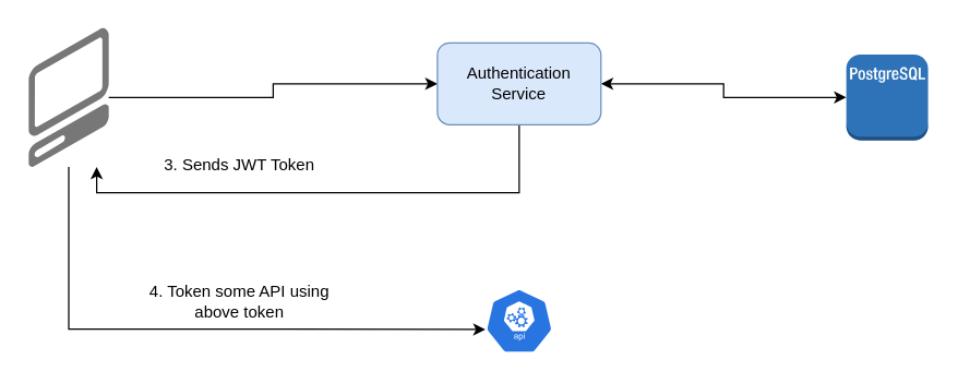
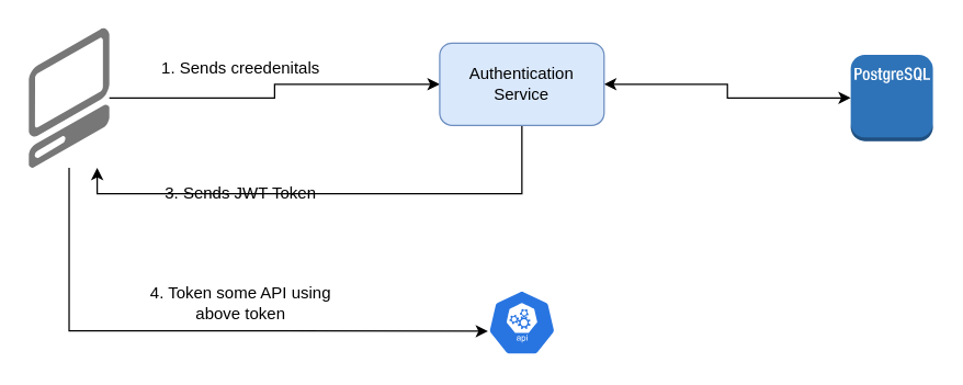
  <mxCell id="0" />
  <mxCell id="1" parent="0" />
  <mxCell id="2" value="" style="edgeStyle=orthogonalEdgeStyle;rounded=0;orthogonalLoop=1;jettySize=auto;html=1;entryX=0;entryY=0.5;entryDx=0;entryDy=0;" edge="1" parent="1" source="4" target="12"><mxGeometry relative="1" as="geometry"><mxPoint x="220" y="71" as="targetPoint" /></mxGeometry></mxCell>
  <mxCell id="3" style="edgeStyle=orthogonalEdgeStyle;rounded=0;orthogonalLoop=1;jettySize=auto;html=1;entryX=0.005;entryY=0.63;entryDx=0;entryDy=0;entryPerimeter=0;startArrow=none;startFill=0;" edge="1" parent="1" source="4" target="10"><mxGeometry relative="1" as="geometry"><Array as="points"><mxPoint x="50" y="241" /><mxPoint x="210" y="241" /></Array></mxGeometry></mxCell>
  <mxCell id="4" value="" style="verticalLabelPosition=bottom;html=1;verticalAlign=top;strokeWidth=1;align=center;outlineConnect=0;dashed=0;outlineConnect=0;shape=mxgraph.aws3d.client;aspect=fixed;strokeColor=none;fillColor=#777777;rotation=0;flipH=1;" vertex="1" parent="1"><mxGeometry x="20" y="20" width="58.85" height="102" as="geometry" /></mxCell>
  <mxCell id="5" value="" style="outlineConnect=0;dashed=0;verticalLabelPosition=bottom;verticalAlign=top;align=center;html=1;shape=mxgraph.aws3.postgre_sql_instance;fillColor=#2E73B8;gradientColor=none;" vertex="1" parent="1"><mxGeometry x="620" y="39.5" width="60" height="63" as="geometry" /></mxCell>
+ <mxCell id="6" value="1. Sends creedenitals" style="text;html=1;strokeColor=none;fillColor=none;align=center;verticalAlign=middle;whiteSpace=wrap;rounded=0;" vertex="1" parent="1"><mxGeometry x="100" y="39.5" width="150" height="20" as="geometry" /></mxCell>
  <mxCell id="7" style="edgeStyle=orthogonalEdgeStyle;rounded=0;orthogonalLoop=1;jettySize=auto;html=1;startArrow=classic;startFill=1;" edge="1" parent="1" source="12" target="5"><mxGeometry relative="1" as="geometry" /></mxCell>
  <mxCell id="8" style="edgeStyle=orthogonalEdgeStyle;rounded=0;orthogonalLoop=1;jettySize=auto;html=1;startArrow=none;startFill=0;" edge="1" parent="1" source="12" target="4"><mxGeometry relative="1" as="geometry"><Array as="points"><mxPoint x="380" y="141" /><mxPoint x="70" y="141" /></Array></mxGeometry></mxCell>
- <mxCell id="9" value="3. Sends JWT Token" style="text;html=1;strokeColor=none;fillColor=none;align=center;verticalAlign=middle;whiteSpace=wrap;rounded=0;" vertex="1" parent="1"><mxGeometry x="100" y="111" width="150" height="20" as="geometry" /></mxCell>
+ <mxCell id="9" value="3. Sends JWT Token" style="text;html=1;strokeColor=none;fillColor=none;align=center;verticalAlign=middle;whiteSpace=wrap;rounded=0;" vertex="1" parent="1"><mxGeometry x="100" y="131" width="150" height="20" as="geometry" /></mxCell>
  <mxCell id="10" value="" style="html=1;dashed=0;whitespace=wrap;fillColor=#2875E2;strokeColor=#ffffff;points=[[0.005,0.63,0],[0.1,0.2,0],[0.9,0.2,0],[0.5,0,0],[0.995,0.63,0],[0.72,0.99,0],[0.5,1,0],[0.28,0.99,0]];shape=mxgraph.kubernetes.icon;prIcon=api" vertex="1" parent="1"><mxGeometry x="355" y="211" width="50" height="48" as="geometry" /></mxCell>
  <mxCell id="11" value="4. Token some API using above token" style="text;html=1;strokeColor=none;fillColor=none;align=center;verticalAlign=middle;whiteSpace=wrap;rounded=0;" vertex="1" parent="1"><mxGeometry x="100" y="211" width="150" height="20" as="geometry" /></mxCell>
  <mxCell id="12" value="Authentication Service" style="shape=ext;rounded=1;html=1;whiteSpace=wrap;fillColor=#dae8fc;strokeColor=#6c8ebf;" vertex="1" parent="1"><mxGeometry x="320" y="31" width="120" height="60" as="geometry" /></mxCell>
